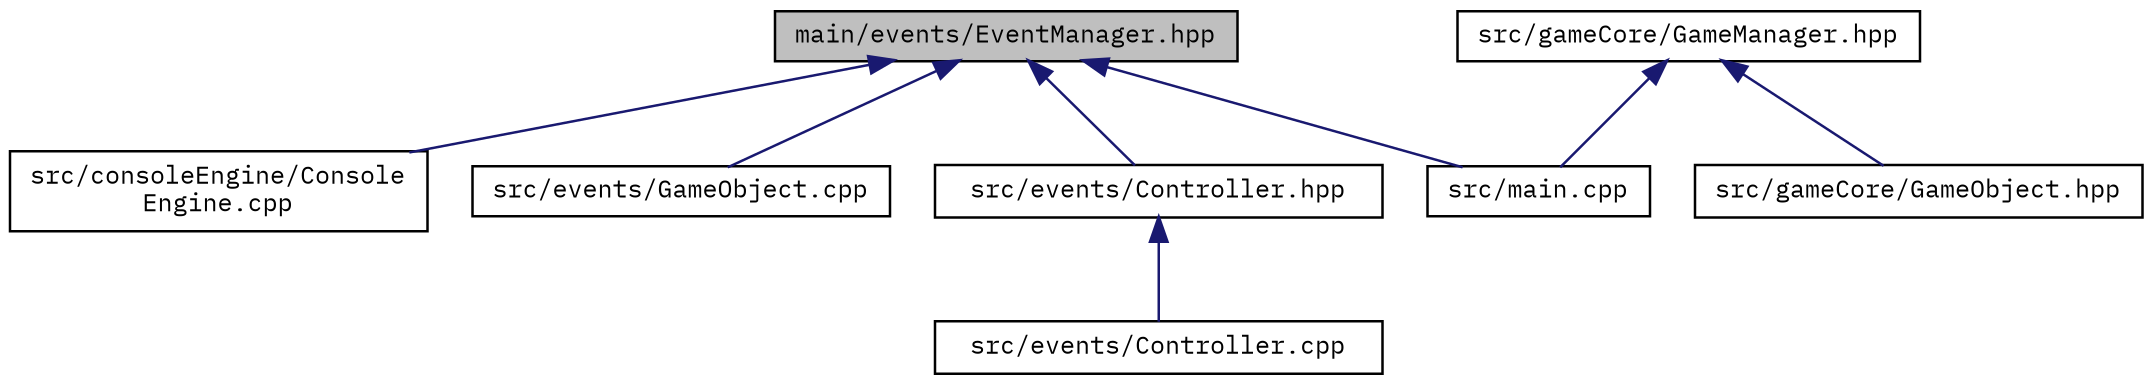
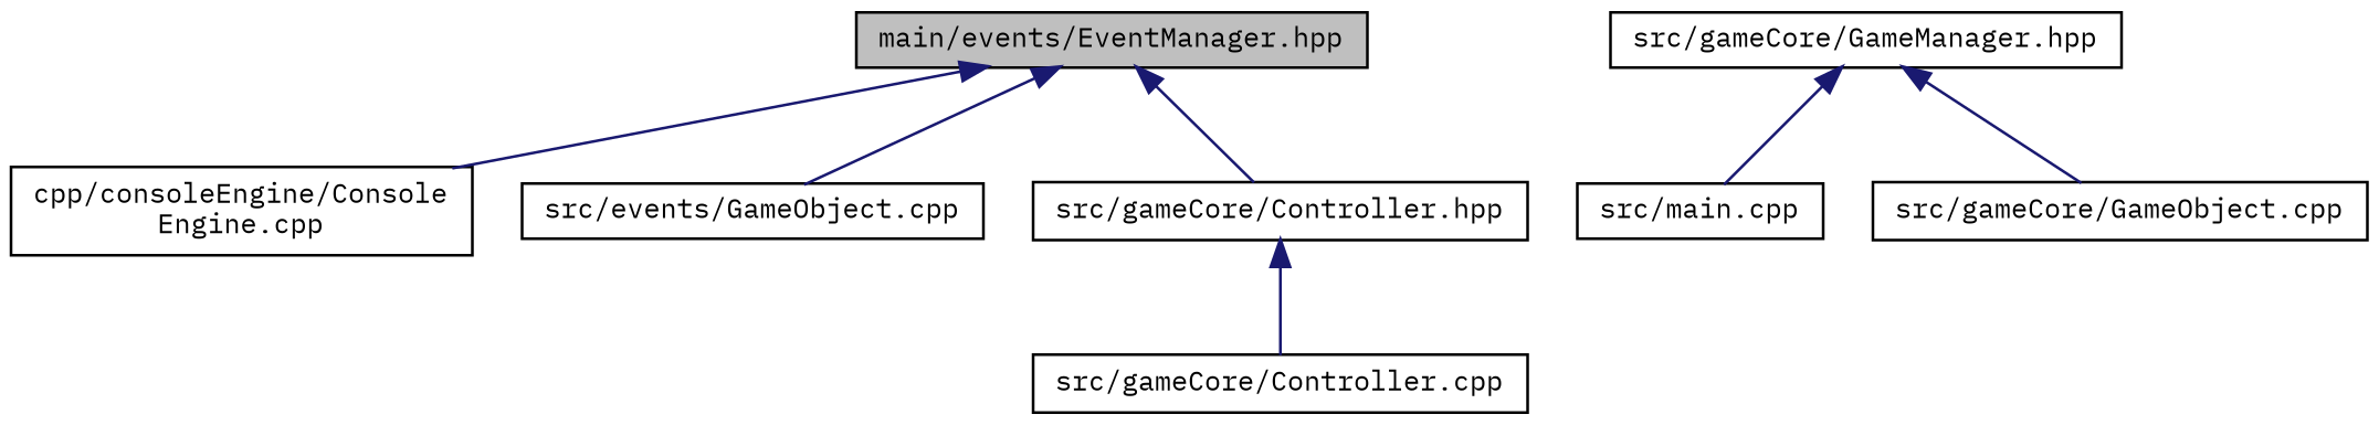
  digraph {
    fontname="IBM Plex Mono"
    node [color=black fillcolor=white fontname="IBM Plex Mono" fontsize=10 shape=record style=filled]
    edge [color=midnightblue dir=back fontname="IBM Plex Mono" fontsize=10 labelfontname=Helvetica labelfontsize=10 style=solid]
    n1 [fillcolor=grey75 fontcolor=black height=0.2 label="main/events/EventManager.hpp" width=0.4]
-   n2 [height=0.2 label="src/consoleEngine/Console\lEngine.cpp" width=0.4]
+   n2 [height=0.2 label="cpp/consoleEngine/Console\lEngine.cpp" width=0.4]
    n3 [height=0.2 label="src/events/GameObject.cpp" width=0.4]
-   n4 [height=0.2 label="src/events/Controller.hpp" width=0.4]
+   n4 [height=0.2 label="src/gameCore/Controller.hpp" width=0.4]
    n5 [height=0.2 label="src/main.cpp" width=0.4]
-   n6 [height=0.2 label="src/events/Controller.cpp" width=0.4]
+   n6 [height=0.2 label="src/gameCore/Controller.cpp" width=0.4]
    n7 [height=0.2 label="src/gameCore/GameManager.hpp" width=0.4]
-   n8 [height=0.2 label="src/gameCore/GameObject.hpp" width=0.4]
+   n8 [height=0.2 label="src/gameCore/GameObject.cpp" width=0.4]
    n1 -> n2
    n1 -> n3
    n1 -> n4
-   n1 -> n5
    n4 -> n6
    n7 -> n5
    n7 -> n8
  }
